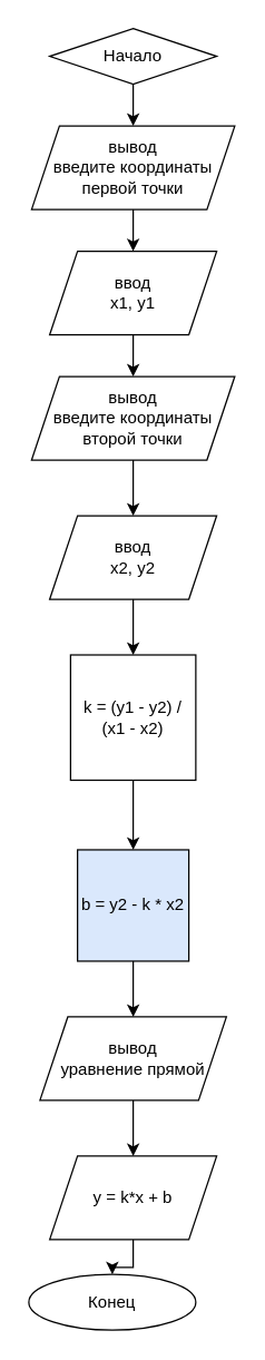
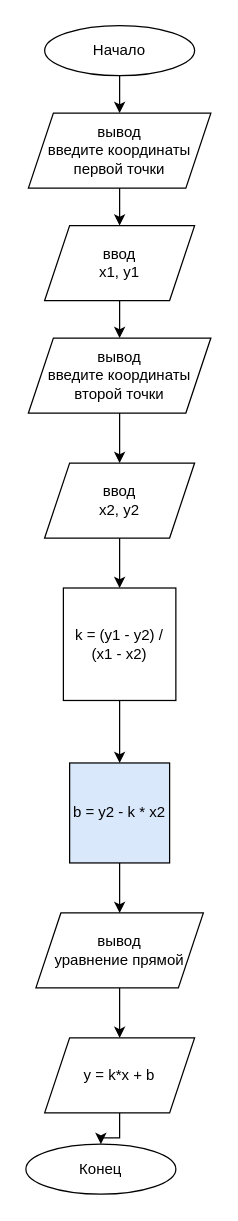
  <mxCell id="0" />
  <mxCell id="1" parent="0" />
  <mxCell id="2" style="edgeStyle=orthogonalEdgeStyle;rounded=0;orthogonalLoop=1;jettySize=auto;html=1;" edge="1" parent="1" source="3" target="7"><mxGeometry relative="1" as="geometry" /></mxCell>
- <mxCell id="3" value="Начало" style="rhombus;whiteSpace=wrap;html=1;" vertex="1" parent="1"><mxGeometry x="35" y="20" width="120" height="40" as="geometry" /></mxCell>
+ <mxCell id="3" value="Начало" style="ellipse;whiteSpace=wrap;html=1;" vertex="1" parent="1"><mxGeometry x="35" y="20" width="120" height="40" as="geometry" /></mxCell>
  <mxCell id="4" style="edgeStyle=orthogonalEdgeStyle;rounded=0;orthogonalLoop=1;jettySize=auto;html=1;" edge="1" parent="1" source="5" target="11"><mxGeometry relative="1" as="geometry" /></mxCell>
  <mxCell id="5" value="ввод&lt;br&gt;x1, y1" style="shape=parallelogram;perimeter=parallelogramPerimeter;whiteSpace=wrap;html=1;fixedSize=1;" vertex="1" parent="1"><mxGeometry x="35" y="180" width="120" height="60" as="geometry" /></mxCell>
  <mxCell id="6" style="edgeStyle=orthogonalEdgeStyle;rounded=0;orthogonalLoop=1;jettySize=auto;html=1;" edge="1" parent="1" source="7" target="5"><mxGeometry relative="1" as="geometry" /></mxCell>
  <mxCell id="7" value="вывод&lt;br&gt;введите координаты первой точки" style="shape=parallelogram;perimeter=parallelogramPerimeter;whiteSpace=wrap;html=1;fixedSize=1;" vertex="1" parent="1"><mxGeometry x="22" y="90" width="146" height="60" as="geometry" /></mxCell>
  <mxCell id="8" style="edgeStyle=orthogonalEdgeStyle;rounded=0;orthogonalLoop=1;jettySize=auto;html=1;" edge="1" parent="1" source="9" target="13"><mxGeometry relative="1" as="geometry" /></mxCell>
  <mxCell id="9" value="ввод&lt;br&gt;x2, y2" style="shape=parallelogram;perimeter=parallelogramPerimeter;whiteSpace=wrap;html=1;fixedSize=1;" vertex="1" parent="1"><mxGeometry x="35" y="370" width="120" height="60" as="geometry" /></mxCell>
  <mxCell id="10" style="edgeStyle=orthogonalEdgeStyle;rounded=0;orthogonalLoop=1;jettySize=auto;html=1;" edge="1" parent="1" source="11" target="9"><mxGeometry relative="1" as="geometry" /></mxCell>
  <mxCell id="11" value="вывод&lt;br&gt;введите координаты второй точки" style="shape=parallelogram;perimeter=parallelogramPerimeter;whiteSpace=wrap;html=1;fixedSize=1;" vertex="1" parent="1"><mxGeometry x="22" y="270" width="146" height="60" as="geometry" /></mxCell>
  <mxCell id="12" style="edgeStyle=orthogonalEdgeStyle;rounded=0;orthogonalLoop=1;jettySize=auto;html=1;" edge="1" parent="1" source="13" target="15"><mxGeometry relative="1" as="geometry" /></mxCell>
  <mxCell id="13" value="k = (y1 - y2) / (x1 - x2)" style="whiteSpace=wrap;html=1;aspect=fixed;" vertex="1" parent="1"><mxGeometry x="50" y="470" width="90" height="90" as="geometry" /></mxCell>
  <mxCell id="14" style="edgeStyle=orthogonalEdgeStyle;rounded=0;orthogonalLoop=1;jettySize=auto;html=1;" edge="1" parent="1" source="15" target="17"><mxGeometry relative="1" as="geometry" /></mxCell>
  <mxCell id="15" value="b = y2 - k * x2" style="whiteSpace=wrap;html=1;aspect=fixed;fillColor=#dae8fc;" vertex="1" parent="1"><mxGeometry x="55" y="610" width="80" height="80" as="geometry" /></mxCell>
  <mxCell id="16" style="edgeStyle=orthogonalEdgeStyle;rounded=0;orthogonalLoop=1;jettySize=auto;html=1;" edge="1" parent="1" source="17" target="20"><mxGeometry relative="1" as="geometry" /></mxCell>
  <mxCell id="17" value="вывод&lt;br&gt;уравнение прямой" style="shape=parallelogram;perimeter=parallelogramPerimeter;whiteSpace=wrap;html=1;fixedSize=1;" vertex="1" parent="1"><mxGeometry x="28" y="730" width="134" height="60" as="geometry" /></mxCell>
  <mxCell id="18" value="Конец" style="ellipse;whiteSpace=wrap;html=1;" vertex="1" parent="1"><mxGeometry x="20" y="915" width="120" height="40" as="geometry" /></mxCell>
  <mxCell id="19" style="edgeStyle=orthogonalEdgeStyle;rounded=0;orthogonalLoop=1;jettySize=auto;html=1;" edge="1" parent="1" source="20" target="18"><mxGeometry relative="1" as="geometry" /></mxCell>
  <mxCell id="20" value="y = k*x + b" style="shape=parallelogram;perimeter=parallelogramPerimeter;whiteSpace=wrap;html=1;fixedSize=1;" vertex="1" parent="1"><mxGeometry x="35" y="830" width="120" height="60" as="geometry" /></mxCell>
